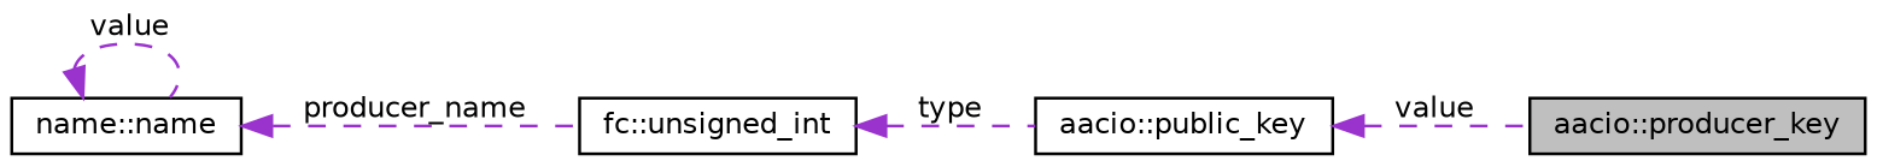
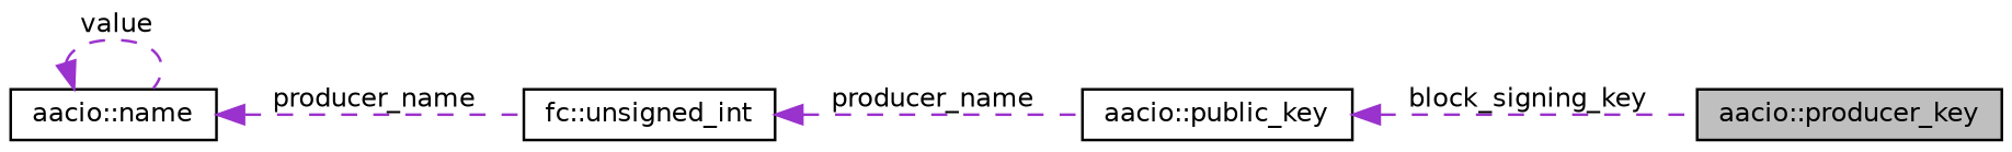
  digraph {
    rankdir=LR
    node [color=black fillcolor=white fontname=Helvetica fontsize=10 shape=record style=filled]
    edge [color=darkorchid3 dir=back fontname=Helvetica fontsize=10 labelfontname=Helvetica labelfontsize=10 style=dashed]
    n1 [fillcolor=grey75 fontcolor=black height=0.2 label="aacio::producer_key" width=0.4]
    n2 [height=0.2 label="aacio::public_key" width=0.4]
    n3 [height=0.2 label="fc::unsigned_int" width=0.4]
-   n4 [height=0.2 label="name::name" width=0.4]
-   n2 -> n1 [label=" value"]
-   n3 -> n2 [label=" type"]
+   n4 [height=0.2 label="aacio::name" width=0.4]
+   n2 -> n1 [label=" block_signing_key"]
+   n3 -> n2 [label=" producer_name"]
    n4 -> n3 [label=" producer_name"]
    n4 -> n4 [label=" value"]
  }
